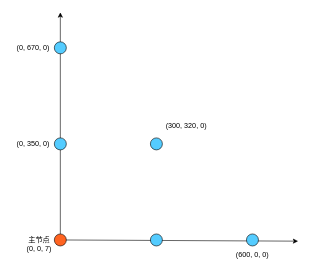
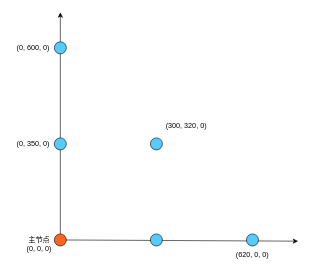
  <mxCell id="0" />
  <mxCell id="1" parent="0" />
  <mxCell id="2" value="" style="endArrow=classic;html=1;rounded=0;" edge="1" parent="1" target="10"><mxGeometry width="50" height="50" relative="1" as="geometry"><mxPoint x="100" y="399" as="sourcePoint" /><mxPoint x="100" y="-41" as="targetPoint" /></mxGeometry></mxCell>
  <mxCell id="3" value="" style="ellipse;whiteSpace=wrap;html=1;aspect=fixed;fillColor=#54CCFF;" vertex="1" parent="1"><mxGeometry x="250" y="229" width="20" height="20" as="geometry" /></mxCell>
  <mxCell id="4" value="" style="endArrow=classic;html=1;rounded=0;" edge="1" parent="1" source="10"><mxGeometry width="50" height="50" relative="1" as="geometry"><mxPoint x="100" y="389" as="sourcePoint" /><mxPoint x="100" y="20" as="targetPoint" /></mxGeometry></mxCell>
  <mxCell id="5" value="" style="ellipse;whiteSpace=wrap;html=1;aspect=fixed;fillColor=#54CCFF;" vertex="1" parent="1"><mxGeometry x="90" y="69" width="20" height="20" as="geometry" /></mxCell>
  <mxCell id="6" value="" style="endArrow=classic;html=1;rounded=0;" edge="1" parent="1"><mxGeometry width="50" height="50" relative="1" as="geometry"><mxPoint x="100" y="399" as="sourcePoint" /><mxPoint x="496" y="401" as="targetPoint" /></mxGeometry></mxCell>
  <mxCell id="7" value="" style="ellipse;whiteSpace=wrap;html=1;aspect=fixed;fillColor=#54CCFF;" vertex="1" parent="1"><mxGeometry x="250" y="389" width="20" height="20" as="geometry" /></mxCell>
  <mxCell id="8" value="" style="ellipse;whiteSpace=wrap;html=1;aspect=fixed;fillColor=#54CCFF;" vertex="1" parent="1"><mxGeometry x="410" y="389" width="20" height="20" as="geometry" /></mxCell>
  <mxCell id="9" value="" style="ellipse;whiteSpace=wrap;html=1;aspect=fixed;fillColor=#54CCFF;" vertex="1" parent="1"><mxGeometry x="90" y="229" width="20" height="20" as="geometry" /></mxCell>
  <mxCell id="10" value="" style="ellipse;whiteSpace=wrap;html=1;aspect=fixed;fillColor=#FF6421;" vertex="1" parent="1"><mxGeometry x="90" y="389" width="20" height="20" as="geometry" /></mxCell>
- <mxCell id="11" value="(0, 0, 7)" style="text;html=1;strokeColor=none;fillColor=none;align=center;verticalAlign=middle;whiteSpace=wrap;rounded=0;" vertex="1" parent="1"><mxGeometry x="30" y="399" width="70" height="30" as="geometry" /></mxCell>
- <mxCell id="12" value="(0, 670, 0)" style="text;html=1;strokeColor=none;fillColor=none;align=center;verticalAlign=middle;whiteSpace=wrap;rounded=0;" vertex="1" parent="1"><mxGeometry x="20" y="64" width="70" height="30" as="geometry" /></mxCell>
+ <mxCell id="11" value="(0, 0, 0)" style="text;html=1;strokeColor=none;fillColor=none;align=center;verticalAlign=middle;whiteSpace=wrap;rounded=0;" vertex="1" parent="1"><mxGeometry x="30" y="399" width="70" height="30" as="geometry" /></mxCell>
+ <mxCell id="12" value="(0, 600, 0)" style="text;html=1;strokeColor=none;fillColor=none;align=center;verticalAlign=middle;whiteSpace=wrap;rounded=0;" vertex="1" parent="1"><mxGeometry x="20" y="64" width="70" height="30" as="geometry" /></mxCell>
  <mxCell id="13" value="(0, 350, 0)" style="text;html=1;strokeColor=none;fillColor=none;align=center;verticalAlign=middle;whiteSpace=wrap;rounded=0;" vertex="1" parent="1"><mxGeometry x="20" y="224" width="70" height="30" as="geometry" /></mxCell>
  <mxCell id="14" value="(300, 320, 0)" style="text;html=1;strokeColor=none;fillColor=none;align=center;verticalAlign=middle;whiteSpace=wrap;rounded=0;" vertex="1" parent="1"><mxGeometry x="270" y="194" width="80" height="30" as="geometry" /></mxCell>
- <mxCell id="15" value="(600, 0, 0)" style="text;html=1;strokeColor=none;fillColor=none;align=center;verticalAlign=middle;whiteSpace=wrap;rounded=0;" vertex="1" parent="1"><mxGeometry x="380" y="409" width="80" height="30" as="geometry" /></mxCell>
+ <mxCell id="15" value="(620, 0, 0)" style="text;html=1;strokeColor=none;fillColor=none;align=center;verticalAlign=middle;whiteSpace=wrap;rounded=0;" vertex="1" parent="1"><mxGeometry x="380" y="409" width="80" height="30" as="geometry" /></mxCell>
  <mxCell id="16" value="主节点" style="text;html=1;strokeColor=none;fillColor=none;align=center;verticalAlign=middle;whiteSpace=wrap;rounded=0;" vertex="1" parent="1"><mxGeometry x="35" y="384" width="60" height="30" as="geometry" /></mxCell>
